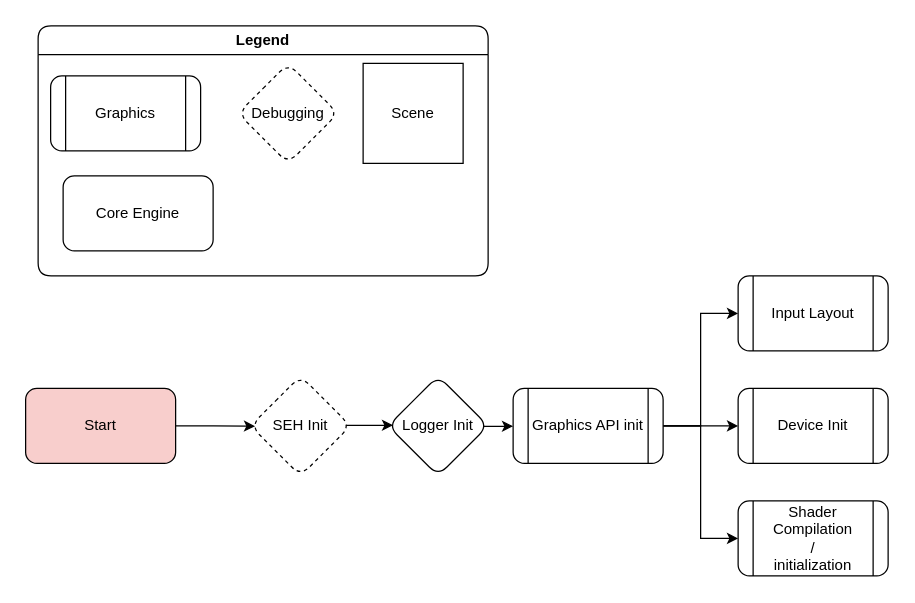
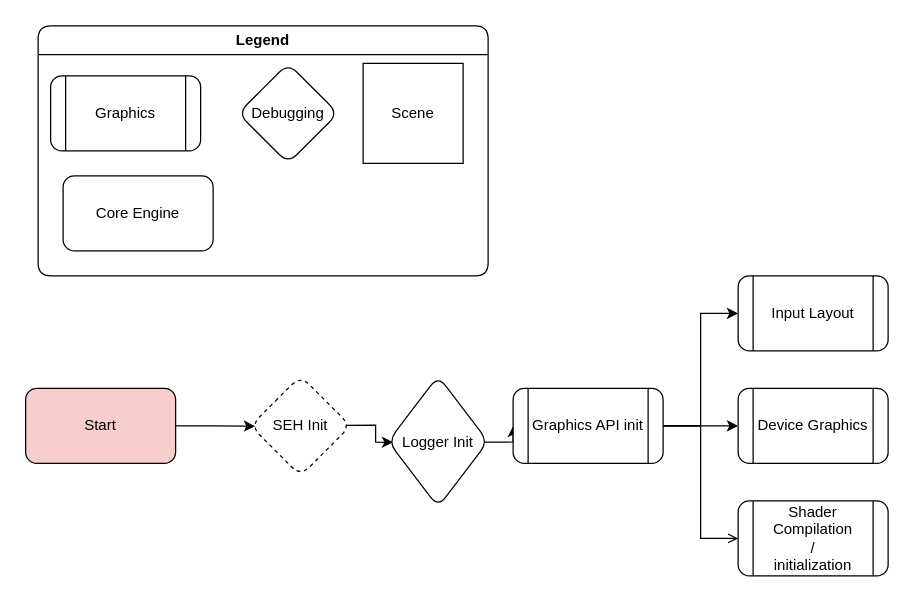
  <mxCell id="0" />
  <mxCell id="1" parent="0" />
  <mxCell id="2" style="edgeStyle=orthogonalEdgeStyle;rounded=0;orthogonalLoop=1;jettySize=auto;html=1;entryX=0.045;entryY=0.503;entryDx=0;entryDy=0;fontFamily=Helvetica;fontSize=12;fontColor=default;entryPerimeter=0;" edge="1" parent="1" source="3" target="10"><mxGeometry relative="1" as="geometry" /></mxCell>
  <mxCell id="3" value="Start" style="rounded=1;whiteSpace=wrap;html=1;fillColor=#f8cecc;" vertex="1" parent="1"><mxGeometry x="20" y="310" width="120" height="60" as="geometry" /></mxCell>
  <mxCell id="4" value="Legend" style="swimlane;whiteSpace=wrap;html=1;rounded=1;strokeColor=default;align=center;verticalAlign=middle;fontFamily=Helvetica;fontSize=12;fontColor=default;fillColor=default;" vertex="1" parent="1"><mxGeometry x="30" y="20" width="360" height="200" as="geometry" /></mxCell>
  <mxCell id="5" value="Graphics" style="shape=process;whiteSpace=wrap;html=1;backgroundOutline=1;rounded=1;strokeColor=default;align=center;verticalAlign=middle;fontFamily=Helvetica;fontSize=12;fontColor=default;fillColor=default;" vertex="1" parent="4"><mxGeometry x="10" y="40" width="120" height="60" as="geometry" /></mxCell>
- <mxCell id="6" value="Debugging" style="rhombus;whiteSpace=wrap;html=1;rounded=1;strokeColor=default;align=center;verticalAlign=middle;fontFamily=Helvetica;fontSize=12;fontColor=default;fillColor=default;dashed=1;" vertex="1" parent="4"><mxGeometry x="160" y="30" width="80" height="80" as="geometry" /></mxCell>
+ <mxCell id="6" value="Debugging" style="rhombus;whiteSpace=wrap;html=1;rounded=1;strokeColor=default;align=center;verticalAlign=middle;fontFamily=Helvetica;fontSize=12;fontColor=default;fillColor=default;" vertex="1" parent="4"><mxGeometry x="160" y="30" width="80" height="80" as="geometry" /></mxCell>
  <mxCell id="7" value="Core Engine" style="rounded=1;whiteSpace=wrap;html=1;strokeColor=default;align=center;verticalAlign=middle;fontFamily=Helvetica;fontSize=12;fontColor=default;fillColor=default;" vertex="1" parent="4"><mxGeometry x="20" y="120" width="120" height="60" as="geometry" /></mxCell>
  <mxCell id="8" value="Scene" style="whiteSpace=wrap;html=1;aspect=fixed;strokeColor=default;align=center;verticalAlign=middle;fontFamily=Helvetica;fontSize=12;fontColor=default;fillColor=default;rounded=0;" vertex="1" parent="4"><mxGeometry x="260" y="30" width="80" height="80" as="geometry" /></mxCell>
  <mxCell id="9" style="edgeStyle=orthogonalEdgeStyle;rounded=0;orthogonalLoop=1;jettySize=auto;html=1;entryX=0.05;entryY=0.506;entryDx=0;entryDy=0;fontFamily=Helvetica;fontSize=12;fontColor=default;exitX=0.941;exitY=0.494;exitDx=0;exitDy=0;exitPerimeter=0;entryPerimeter=0;" edge="1" parent="1" source="10" target="12"><mxGeometry relative="1" as="geometry" /></mxCell>
  <mxCell id="10" value="SEH Init" style="rhombus;whiteSpace=wrap;html=1;rounded=1;strokeColor=default;align=center;verticalAlign=middle;fontFamily=Helvetica;fontSize=12;fontColor=default;fillColor=default;dashed=1;" vertex="1" parent="1"><mxGeometry x="200" y="300" width="80" height="80" as="geometry" /></mxCell>
  <mxCell id="11" style="edgeStyle=orthogonalEdgeStyle;rounded=0;orthogonalLoop=1;jettySize=auto;html=1;entryX=0;entryY=0.5;entryDx=0;entryDy=0;fontFamily=Helvetica;fontSize=12;fontColor=default;exitX=0.958;exitY=0.504;exitDx=0;exitDy=0;exitPerimeter=0;" edge="1" parent="1" source="12" target="16"><mxGeometry relative="1" as="geometry"><Array as="points" /></mxGeometry></mxCell>
- <mxCell id="12" value="Logger Init" style="rhombus;whiteSpace=wrap;html=1;rounded=1;strokeColor=default;align=center;verticalAlign=middle;fontFamily=Helvetica;fontSize=12;fontColor=default;fillColor=default;" vertex="1" parent="1"><mxGeometry x="310" y="300" width="80" height="80" as="geometry" /></mxCell>
+ <mxCell id="12" value="Logger Init" style="rhombus;whiteSpace=wrap;html=1;rounded=1;strokeColor=default;align=center;verticalAlign=middle;fontFamily=Helvetica;fontSize=12;fontColor=default;fillColor=default;" vertex="1" parent="1"><mxGeometry x="310" y="300" width="80" height="105" as="geometry" /></mxCell>
  <mxCell id="13" style="edgeStyle=orthogonalEdgeStyle;rounded=0;orthogonalLoop=1;jettySize=auto;html=1;entryX=0;entryY=0.5;entryDx=0;entryDy=0;fontFamily=Helvetica;fontSize=12;fontColor=default;" edge="1" parent="1" source="16" target="17"><mxGeometry relative="1" as="geometry" /></mxCell>
  <mxCell id="14" style="edgeStyle=orthogonalEdgeStyle;rounded=0;orthogonalLoop=1;jettySize=auto;html=1;entryX=0;entryY=0.5;entryDx=0;entryDy=0;fontFamily=Helvetica;fontSize=12;fontColor=default;" edge="1" parent="1" source="16" target="18"><mxGeometry relative="1" as="geometry" /></mxCell>
- <mxCell id="15" style="edgeStyle=orthogonalEdgeStyle;rounded=0;orthogonalLoop=1;jettySize=auto;html=1;entryX=0;entryY=0.5;entryDx=0;entryDy=0;fontFamily=Helvetica;fontSize=12;fontColor=default;" edge="1" parent="1" source="16" target="19"><mxGeometry relative="1" as="geometry" /></mxCell>
+ <mxCell id="15" style="edgeStyle=orthogonalEdgeStyle;rounded=0;orthogonalLoop=1;jettySize=auto;html=1;entryX=0;entryY=0.5;entryDx=0;entryDy=0;fontFamily=Helvetica;fontSize=12;fontColor=default;endArrow=open;" edge="1" parent="1" source="16" target="19"><mxGeometry relative="1" as="geometry" /></mxCell>
  <mxCell id="16" value="Graphics API init" style="shape=process;whiteSpace=wrap;html=1;backgroundOutline=1;rounded=1;strokeColor=default;align=center;verticalAlign=middle;fontFamily=Helvetica;fontSize=12;fontColor=default;fillColor=default;" vertex="1" parent="1"><mxGeometry x="410" y="310" width="120" height="60" as="geometry" /></mxCell>
  <mxCell id="17" value="Input Layout" style="shape=process;whiteSpace=wrap;html=1;backgroundOutline=1;rounded=1;strokeColor=default;align=center;verticalAlign=middle;fontFamily=Helvetica;fontSize=12;fontColor=default;fillColor=default;" vertex="1" parent="1"><mxGeometry x="590" y="220" width="120" height="60" as="geometry" /></mxCell>
- <mxCell id="18" value="Device Init" style="shape=process;whiteSpace=wrap;html=1;backgroundOutline=1;rounded=1;strokeColor=default;align=center;verticalAlign=middle;fontFamily=Helvetica;fontSize=12;fontColor=default;fillColor=default;" vertex="1" parent="1"><mxGeometry x="590" y="310" width="120" height="60" as="geometry" /></mxCell>
+ <mxCell id="18" value="Device Graphics" style="shape=process;whiteSpace=wrap;html=1;backgroundOutline=1;rounded=1;strokeColor=default;align=center;verticalAlign=middle;fontFamily=Helvetica;fontSize=12;fontColor=default;fillColor=default;" vertex="1" parent="1"><mxGeometry x="590" y="310" width="120" height="60" as="geometry" /></mxCell>
  <mxCell id="19" value="Shader Compilation&lt;br&gt;/&lt;br&gt;initialization" style="shape=process;whiteSpace=wrap;html=1;backgroundOutline=1;rounded=1;strokeColor=default;align=center;verticalAlign=middle;fontFamily=Helvetica;fontSize=12;fontColor=default;fillColor=default;" vertex="1" parent="1"><mxGeometry x="590" y="400" width="120" height="60" as="geometry" /></mxCell>
